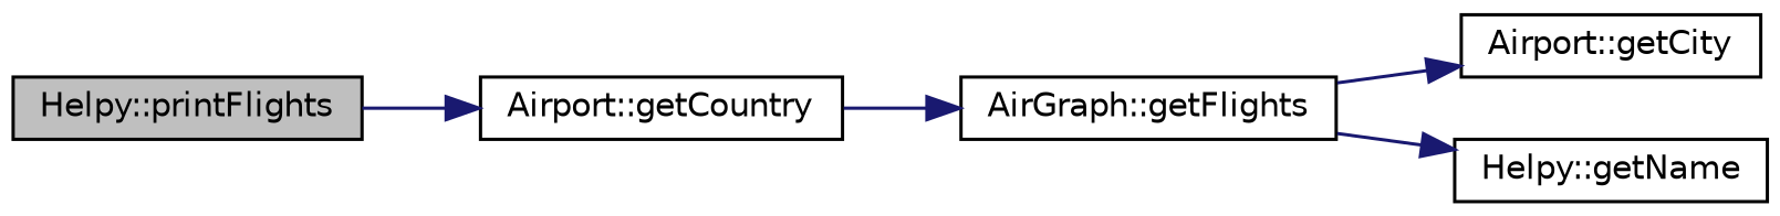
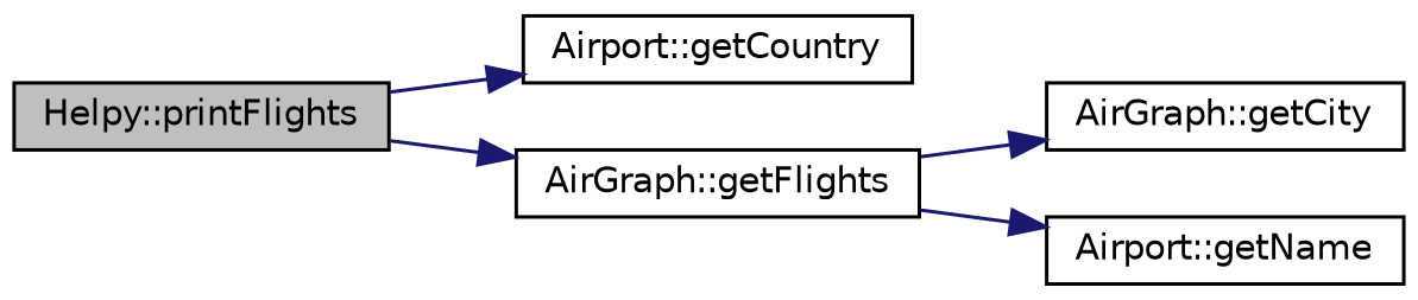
  digraph {
    rankdir=LR
    node [color=black fillcolor=white fontname=Helvetica fontsize=10 shape=record style=filled]
    edge [color=midnightblue fontname=Helvetica fontsize=10 labelfontname=Helvetica labelfontsize=10 style=solid]
    n1 [fillcolor=grey75 fontcolor=black height=0.2 label="Helpy::printFlights" width=0.4]
    n2 [height=0.2 label="Airport::getCountry" width=0.4]
    n3 [height=0.2 label="AirGraph::getFlights" width=0.4]
-   n4 [height=0.2 label="Airport::getCity" width=0.4]
-   n5 [height=0.2 label="Helpy::getName" width=0.4]
+   n4 [height=0.2 label="AirGraph::getCity" width=0.4]
+   n5 [height=0.2 label="Airport::getName" width=0.4]
    n1 -> n2
-   n2 -> n3
+   n1 -> n3
    n3 -> n4
    n3 -> n5
  }
